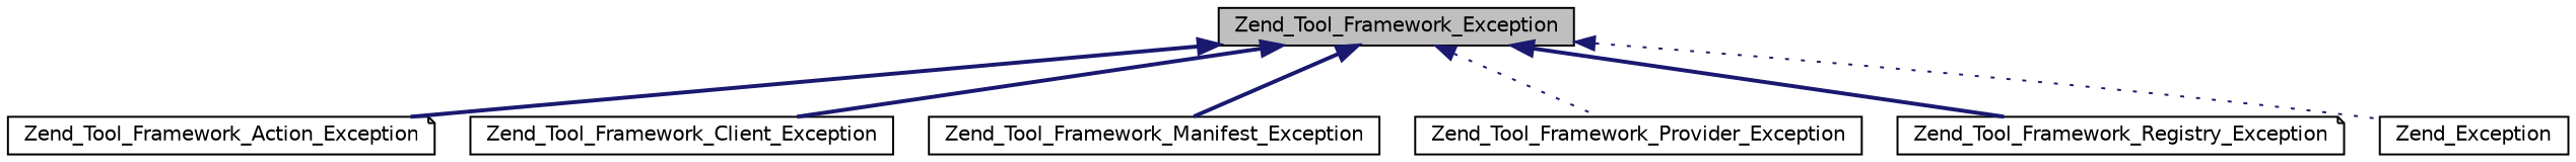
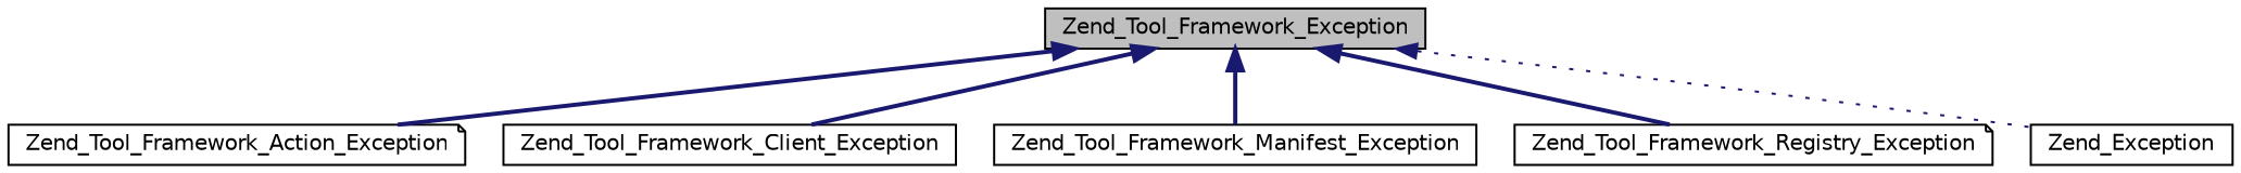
  digraph {
    rankdir=TB
    node [color=black fillcolor=white fontname=Helvetica fontsize=10 shape=box style=filled]
    edge [color=midnightblue dir=back fontname=Helvetica fontsize=10 labelfontname=Helvetica labelfontsize=10 style=bold]
    n1 [fillcolor=grey75 fontcolor=black height=0.2 label=Zend_Tool_Framework_Exception width=0.4]
    n2 [height=0.2 label=Zend_Tool_Framework_Action_Exception shape=note width=0.4]
    n3 [height=0.2 label=Zend_Tool_Framework_Client_Exception width=0.4]
    n4 [height=0.2 label=Zend_Tool_Framework_Manifest_Exception width=0.4]
-   n5 [height=0.2 label=Zend_Tool_Framework_Provider_Exception width=0.4]
    n6 [height=0.2 label=Zend_Tool_Framework_Registry_Exception shape=note width=0.4]
    n7 [height=0.2 label=Zend_Exception width=0.4]
    n1 -> n2
    n1 -> n3
    n1 -> n4
-   n1 -> n5 [style=dotted]
    n1 -> n6
    n1 -> n7 [style=dotted]
  }
